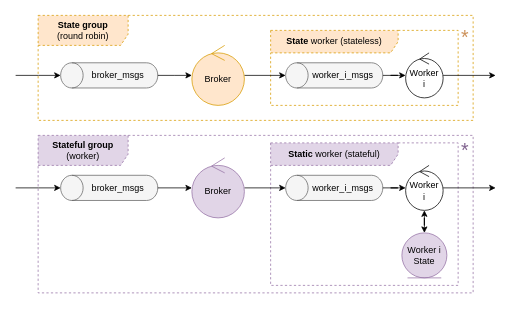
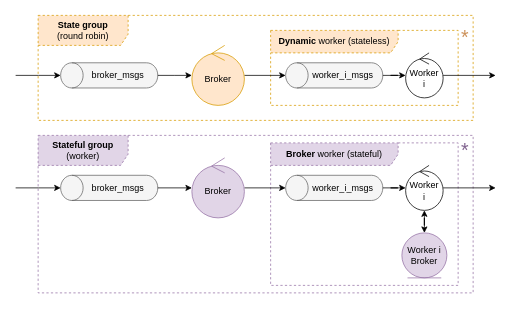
  <mxCell id="0" />
  <mxCell id="1" parent="0" />
  <mxCell id="2" value="&lt;b&gt;State group&lt;/b&gt;&lt;br&gt;(round robin)" style="shape=umlFrame;whiteSpace=wrap;html=1;dashed=1;fillColor=#ffe6cc;strokeColor=#d79b00;width=120;height=40;" parent="1" vertex="1"><mxGeometry x="50" y="20" width="580" height="140" as="geometry" /></mxCell>
- <mxCell id="3" value="&lt;b&gt;State&lt;/b&gt; worker (stateless)" style="shape=umlFrame;whiteSpace=wrap;html=1;dashed=1;fillColor=#ffe6cc;strokeColor=#d79b00;width=170;height=30;" parent="1" vertex="1"><mxGeometry x="360" y="40" width="250" height="100" as="geometry" /></mxCell>
+ <mxCell id="3" value="&lt;b&gt;Dynamic&lt;/b&gt; worker (stateless)" style="shape=umlFrame;whiteSpace=wrap;html=1;dashed=1;fillColor=#ffe6cc;strokeColor=#d79b00;width=170;height=30;" parent="1" vertex="1"><mxGeometry x="360" y="40" width="250" height="100" as="geometry" /></mxCell>
  <mxCell id="4" value="&lt;b&gt;Stateful group &lt;/b&gt;(worker)" style="shape=umlFrame;whiteSpace=wrap;html=1;dashed=1;fillColor=#e1d5e7;strokeColor=#9673a6;width=120;height=40;" parent="1" vertex="1"><mxGeometry x="50" y="180" width="580" height="210" as="geometry" /></mxCell>
- <mxCell id="5" value="&lt;b&gt;Static&lt;/b&gt;&amp;nbsp;worker (stateful)" style="shape=umlFrame;whiteSpace=wrap;html=1;dashed=1;fillColor=#e1d5e7;strokeColor=#9673a6;width=170;height=30;" parent="1" vertex="1"><mxGeometry x="360" y="190" width="250" height="190" as="geometry" /></mxCell>
+ <mxCell id="5" value="&lt;b&gt;Broker&lt;/b&gt;&amp;nbsp;worker (stateful)" style="shape=umlFrame;whiteSpace=wrap;html=1;dashed=1;fillColor=#e1d5e7;strokeColor=#9673a6;width=170;height=30;" parent="1" vertex="1"><mxGeometry x="360" y="190" width="250" height="190" as="geometry" /></mxCell>
  <mxCell id="6" style="edgeStyle=none;rounded=0;orthogonalLoop=1;jettySize=auto;html=1;startArrow=none;startFill=0;endArrow=classic;endFill=1;" parent="1" source="34" edge="1"><mxGeometry relative="1" as="geometry"><mxPoint x="660" y="100" as="targetPoint" /><mxPoint x="600" y="100" as="sourcePoint" /></mxGeometry></mxCell>
  <mxCell id="7" value="" style="group" parent="1" vertex="1" connectable="0"><mxGeometry x="79.995" y="83.205" width="129.56" height="33.59" as="geometry" /></mxCell>
  <mxCell id="8" value="" style="shape=cylinder3;whiteSpace=wrap;html=1;boundedLbl=1;backgroundOutline=1;size=15;rotation=-90;fillColor=#f5f5f5;fontColor=#333333;strokeColor=#666666;" parent="7" vertex="1"><mxGeometry x="47.985" y="-47.985" width="33.59" height="129.56" as="geometry" /></mxCell>
  <mxCell id="9" value="broker_msgs" style="text;html=1;align=center;verticalAlign=middle;resizable=0;points=[];autosize=1;strokeColor=none;fillColor=none;" parent="7" vertex="1"><mxGeometry x="35.995" y="6.795" width="80" height="20" as="geometry" /></mxCell>
  <mxCell id="10" style="edgeStyle=orthogonalEdgeStyle;rounded=0;orthogonalLoop=1;jettySize=auto;html=1;fontSize=12;startArrow=none;startFill=0;endArrow=classic;endFill=1;" parent="1" source="8" target="27" edge="1"><mxGeometry relative="1" as="geometry"><mxPoint x="250" y="100" as="targetPoint" /></mxGeometry></mxCell>
  <mxCell id="11" value="" style="group" parent="1" vertex="1" connectable="0"><mxGeometry x="380.005" y="83.205" width="129.56" height="33.59" as="geometry" /></mxCell>
  <mxCell id="12" value="" style="shape=cylinder3;whiteSpace=wrap;html=1;boundedLbl=1;backgroundOutline=1;size=15;rotation=-90;fillColor=#f5f5f5;fontColor=#333333;strokeColor=#666666;" parent="11" vertex="1"><mxGeometry x="47.985" y="-47.985" width="33.59" height="129.56" as="geometry" /></mxCell>
  <mxCell id="13" value="worker_i_msgs" style="text;html=1;align=center;verticalAlign=middle;resizable=0;points=[];autosize=1;strokeColor=none;fillColor=none;" parent="11" vertex="1"><mxGeometry x="25.995" y="6.795" width="100" height="20" as="geometry" /></mxCell>
  <mxCell id="14" style="edgeStyle=orthogonalEdgeStyle;rounded=0;orthogonalLoop=1;jettySize=auto;html=1;fontSize=12;startArrow=none;startFill=0;endArrow=classic;endFill=1;" parent="1" source="12" target="34" edge="1"><mxGeometry relative="1" as="geometry"><mxPoint x="540" y="100" as="targetPoint" /></mxGeometry></mxCell>
  <mxCell id="15" style="edgeStyle=orthogonalEdgeStyle;rounded=0;orthogonalLoop=1;jettySize=auto;html=1;exitX=0.5;exitY=0;exitDx=0;exitDy=0;exitPerimeter=0;fontSize=12;startArrow=classic;startFill=1;endArrow=none;endFill=0;" parent="1" source="8" edge="1"><mxGeometry relative="1" as="geometry"><mxPoint x="20" y="100" as="targetPoint" /></mxGeometry></mxCell>
  <mxCell id="16" style="edgeStyle=none;rounded=0;orthogonalLoop=1;jettySize=auto;html=1;startArrow=none;startFill=0;endArrow=classic;endFill=1;" parent="1" source="31" edge="1"><mxGeometry relative="1" as="geometry"><mxPoint x="660" y="250" as="targetPoint" /><mxPoint x="600" y="250" as="sourcePoint" /></mxGeometry></mxCell>
  <mxCell id="17" value="" style="group" parent="1" vertex="1" connectable="0"><mxGeometry x="79.995" y="233.205" width="129.56" height="33.59" as="geometry" /></mxCell>
  <mxCell id="18" value="" style="shape=cylinder3;whiteSpace=wrap;html=1;boundedLbl=1;backgroundOutline=1;size=15;rotation=-90;fillColor=#f5f5f5;fontColor=#333333;strokeColor=#666666;" parent="17" vertex="1"><mxGeometry x="47.985" y="-47.985" width="33.59" height="129.56" as="geometry" /></mxCell>
  <mxCell id="19" value="broker_msgs" style="text;html=1;align=center;verticalAlign=middle;resizable=0;points=[];autosize=1;strokeColor=none;fillColor=none;" parent="17" vertex="1"><mxGeometry x="35.995" y="6.795" width="80" height="20" as="geometry" /></mxCell>
  <mxCell id="20" style="edgeStyle=orthogonalEdgeStyle;rounded=0;orthogonalLoop=1;jettySize=auto;html=1;fontSize=12;startArrow=none;startFill=0;endArrow=classic;endFill=1;" parent="1" source="18" target="29" edge="1"><mxGeometry relative="1" as="geometry"><mxPoint x="250" y="250" as="targetPoint" /></mxGeometry></mxCell>
  <mxCell id="21" value="" style="group" parent="1" vertex="1" connectable="0"><mxGeometry x="380.005" y="233.205" width="129.56" height="33.59" as="geometry" /></mxCell>
  <mxCell id="22" value="" style="shape=cylinder3;whiteSpace=wrap;html=1;boundedLbl=1;backgroundOutline=1;size=15;rotation=-90;fillColor=#f5f5f5;fontColor=#333333;strokeColor=#666666;" parent="21" vertex="1"><mxGeometry x="47.985" y="-47.985" width="33.59" height="129.56" as="geometry" /></mxCell>
  <mxCell id="23" value="worker_i_msgs" style="text;html=1;align=center;verticalAlign=middle;resizable=0;points=[];autosize=1;strokeColor=none;fillColor=none;" parent="21" vertex="1"><mxGeometry x="25.995" y="6.795" width="100" height="20" as="geometry" /></mxCell>
  <mxCell id="24" style="edgeStyle=orthogonalEdgeStyle;rounded=0;orthogonalLoop=1;jettySize=auto;html=1;fontSize=12;startArrow=none;startFill=0;endArrow=classic;endFill=1;" parent="1" source="22" target="31" edge="1"><mxGeometry relative="1" as="geometry"><mxPoint x="540" y="250" as="targetPoint" /></mxGeometry></mxCell>
  <mxCell id="25" style="edgeStyle=orthogonalEdgeStyle;rounded=0;orthogonalLoop=1;jettySize=auto;html=1;exitX=0.5;exitY=0;exitDx=0;exitDy=0;exitPerimeter=0;fontSize=12;startArrow=classic;startFill=1;endArrow=none;endFill=0;" parent="1" source="18" edge="1"><mxGeometry relative="1" as="geometry"><mxPoint x="20" y="250" as="targetPoint" /></mxGeometry></mxCell>
  <mxCell id="26" style="edgeStyle=orthogonalEdgeStyle;rounded=0;orthogonalLoop=1;jettySize=auto;html=1;fontSize=12;fontColor=#000000;startArrow=none;startFill=0;endArrow=classic;endFill=1;" parent="1" source="27" target="12" edge="1"><mxGeometry relative="1" as="geometry" /></mxCell>
  <mxCell id="27" value="Broker" style="ellipse;shape=umlControl;whiteSpace=wrap;html=1;fontSize=12;fillColor=#ffe6cc;strokeColor=#d79b00;fontStyle=0" parent="1" vertex="1"><mxGeometry x="255" y="60" width="70" height="80" as="geometry" /></mxCell>
  <mxCell id="28" style="edgeStyle=orthogonalEdgeStyle;rounded=0;orthogonalLoop=1;jettySize=auto;html=1;fontSize=26;fontColor=#CC915A;startArrow=none;startFill=0;endArrow=classic;endFill=1;" parent="1" source="29" target="22" edge="1"><mxGeometry relative="1" as="geometry" /></mxCell>
  <mxCell id="29" value="Broker" style="ellipse;shape=umlControl;whiteSpace=wrap;html=1;fontSize=12;fillColor=#e1d5e7;strokeColor=#9673a6;fontStyle=0" parent="1" vertex="1"><mxGeometry x="255" y="210" width="70" height="80" as="geometry" /></mxCell>
  <mxCell id="30" style="edgeStyle=orthogonalEdgeStyle;rounded=0;orthogonalLoop=1;jettySize=auto;html=1;fontSize=12;fontColor=#000000;startArrow=classic;startFill=1;endArrow=classic;endFill=1;" parent="1" source="31" target="32" edge="1"><mxGeometry relative="1" as="geometry" /></mxCell>
  <mxCell id="31" value="Worker&lt;br&gt;i" style="ellipse;shape=umlControl;whiteSpace=wrap;html=1;fontSize=12;fontColor=#000000;" parent="1" vertex="1"><mxGeometry x="540" y="220" width="50" height="60" as="geometry" /></mxCell>
- <mxCell id="32" value="Worker i&lt;br&gt;State" style="ellipse;shape=umlEntity;whiteSpace=wrap;html=1;fontSize=12;fillColor=#e1d5e7;strokeColor=#9673a6;" parent="1" vertex="1"><mxGeometry x="535" y="310" width="60" height="60" as="geometry" /></mxCell>
+ <mxCell id="32" value="Worker i&lt;br&gt;Broker" style="ellipse;shape=umlEntity;whiteSpace=wrap;html=1;fontSize=12;fillColor=#e1d5e7;strokeColor=#9673a6;" parent="1" vertex="1"><mxGeometry x="535" y="310" width="60" height="60" as="geometry" /></mxCell>
  <mxCell id="33" value="&lt;font color=&quot;#cc915a&quot; style=&quot;font-size: 26px;&quot;&gt;*&lt;/font&gt;" style="text;html=1;align=center;verticalAlign=middle;resizable=0;points=[];autosize=1;strokeColor=none;fillColor=none;fontSize=12;fontColor=#000000;" parent="1" vertex="1"><mxGeometry x="604" y="40" width="30" height="20" as="geometry" /></mxCell>
  <mxCell id="34" value="Worker&lt;br&gt;i" style="ellipse;shape=umlControl;whiteSpace=wrap;html=1;fontSize=12;fontColor=#000000;" parent="1" vertex="1"><mxGeometry x="540" y="70" width="50" height="60" as="geometry" /></mxCell>
  <mxCell id="35" value="&lt;font color=&quot;#81638f&quot; style=&quot;font-size: 26px;&quot;&gt;*&lt;/font&gt;" style="text;html=1;align=center;verticalAlign=middle;resizable=0;points=[];autosize=1;strokeColor=none;fillColor=none;fontSize=12;fontColor=#000000;" parent="1" vertex="1"><mxGeometry x="604" y="190" width="30" height="20" as="geometry" /></mxCell>
